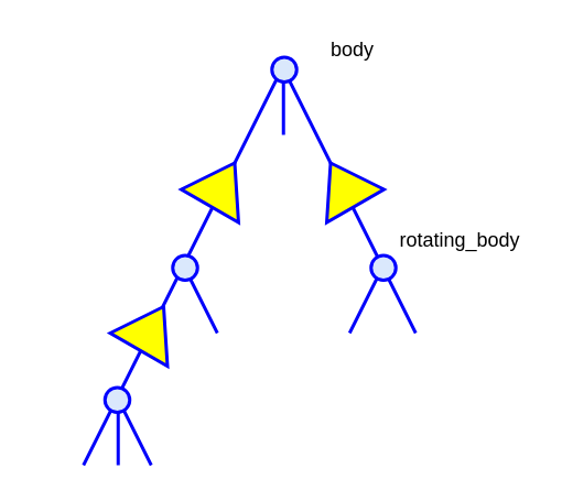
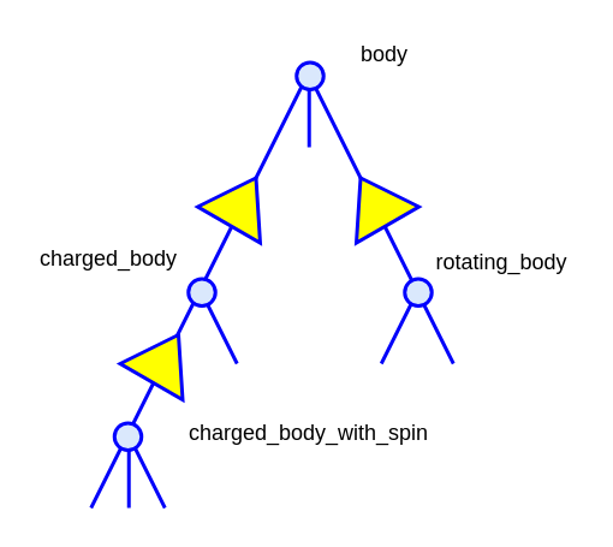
  <mxCell id="0" />
  <mxCell id="1" value="branches" parent="0" />
  <mxCell id="2" value="" style="group" parent="1" vertex="1" connectable="0"><mxGeometry x="20" y="20" width="298" height="261" as="geometry" /></mxCell>
  <mxCell id="3" value="" style="endArrow=none;html=1;rounded=0;strokeColor=#0000FF;strokeWidth=2;" parent="2" edge="1"><mxGeometry width="50" height="50" relative="1" as="geometry"><mxPoint x="151" y="61" as="sourcePoint" /><mxPoint x="151" y="21" as="targetPoint" /></mxGeometry></mxCell>
  <mxCell id="4" value="body" style="text;html=1;align=center;verticalAlign=middle;whiteSpace=wrap;rounded=0;strokeWidth=2;" parent="2" vertex="1"><mxGeometry x="173" width="40" height="20" as="geometry" /></mxCell>
+ <mxCell id="5" value="charged_body" style="text;html=1;align=center;verticalAlign=middle;whiteSpace=wrap;rounded=0;strokeWidth=2;" parent="2" vertex="1"><mxGeometry y="113" width="80" height="20" as="geometry" /></mxCell>
  <mxCell id="6" value="rotating_body" style="text;html=1;align=center;verticalAlign=middle;whiteSpace=wrap;rounded=0;strokeColor=none;strokeWidth=2;" parent="2" vertex="1"><mxGeometry x="218" y="115" width="80" height="20" as="geometry" /></mxCell>
+ <mxCell id="7" value="charged_body_with_spin" style="text;html=1;align=center;verticalAlign=middle;whiteSpace=wrap;rounded=0;strokeWidth=2;" parent="2" vertex="1"><mxGeometry x="81" y="210" width="140" height="20" as="geometry" /></mxCell>
  <mxCell id="8" value="" style="endArrow=none;html=1;rounded=0;strokeColor=#0000fa;strokeWidth=2;" parent="2" edge="1"><mxGeometry width="50" height="50" relative="1" as="geometry"><mxPoint x="30" y="261" as="sourcePoint" /><mxPoint x="150" y="21" as="targetPoint" /></mxGeometry></mxCell>
  <mxCell id="9" value="" style="endArrow=none;html=1;rounded=0;strokeColor=#0000fa;strokeWidth=2;" parent="2" edge="1"><mxGeometry width="50" height="50" relative="1" as="geometry"><mxPoint x="71" y="261" as="sourcePoint" /><mxPoint x="51" y="221" as="targetPoint" /></mxGeometry></mxCell>
  <mxCell id="10" value="" style="endArrow=none;html=1;rounded=0;strokeColor=#0000fa;strokeWidth=2;" parent="2" edge="1"><mxGeometry width="50" height="50" relative="1" as="geometry"><mxPoint x="51" y="221" as="sourcePoint" /><mxPoint x="51" y="261" as="targetPoint" /></mxGeometry></mxCell>
  <mxCell id="11" value="" style="endArrow=none;html=1;rounded=0;strokeColor=#0000fa;strokeWidth=2;" parent="2" edge="1"><mxGeometry width="50" height="50" relative="1" as="geometry"><mxPoint x="111" y="181" as="sourcePoint" /><mxPoint x="91" y="141" as="targetPoint" /></mxGeometry></mxCell>
  <mxCell id="12" value="" style="ellipse;whiteSpace=wrap;html=1;aspect=fixed;rotation=0;strokeColor=#0000FF;fillColor=#dae8fc;strokeWidth=2;" parent="2" vertex="1"><mxGeometry x="43" y="214" width="15" height="15" as="geometry" /></mxCell>
  <mxCell id="13" value="" style="endArrow=none;html=1;rounded=0;strokeColor=#0000fa;strokeWidth=2;" parent="2" edge="1"><mxGeometry width="50" height="50" relative="1" as="geometry"><mxPoint x="231" y="181" as="sourcePoint" /><mxPoint x="151" y="21" as="targetPoint" /></mxGeometry></mxCell>
  <mxCell id="14" value="" style="endArrow=none;html=1;rounded=0;strokeColor=#0000fa;strokeWidth=2;" parent="2" edge="1"><mxGeometry width="50" height="50" relative="1" as="geometry"><mxPoint x="191" y="181" as="sourcePoint" /><mxPoint x="211" y="141" as="targetPoint" /></mxGeometry></mxCell>
  <mxCell id="15" value="" style="triangle;whiteSpace=wrap;html=1;rotation=60;flipV=0;flipH=1;strokeColor=#0000fa;fillColor=#ffff00;strokeWidth=2;" parent="2" vertex="1"><mxGeometry x="172" y="71" width="30" height="40" as="geometry" /></mxCell>
  <mxCell id="16" value="" style="ellipse;whiteSpace=wrap;html=1;aspect=fixed;rotation=0;strokeColor=#0000FF;fillColor=#dae8fc;strokeWidth=2;" parent="2" vertex="1"><mxGeometry x="204" y="134" width="15" height="15" as="geometry" /></mxCell>
  <mxCell id="17" value="" style="ellipse;whiteSpace=wrap;html=1;aspect=fixed;rotation=0;strokeColor=#0000FF;fillColor=#dae8fc;strokeWidth=2;" parent="2" vertex="1"><mxGeometry x="84" y="134" width="15" height="15" as="geometry" /></mxCell>
  <mxCell id="18" value="" style="triangle;whiteSpace=wrap;html=1;rotation=-60;strokeColor=#0000fa;fillColor=#ffff00;strokeWidth=2;" parent="2" vertex="1"><mxGeometry x="99" y="71" width="30" height="40" as="geometry" /></mxCell>
  <mxCell id="19" value="" style="triangle;whiteSpace=wrap;html=1;rotation=-60;strokeColor=#0000fa;fillColor=#ffff00;strokeWidth=2;" parent="2" vertex="1"><mxGeometry x="56" y="158" width="30" height="40" as="geometry" /></mxCell>
  <mxCell id="20" value="" style="ellipse;whiteSpace=wrap;html=1;aspect=fixed;rotation=0;fillColor=#dae8fc;strokeColor=#0000fa;strokeWidth=2;" parent="2" vertex="1"><mxGeometry x="144" y="14" width="15" height="15" as="geometry" /></mxCell>
